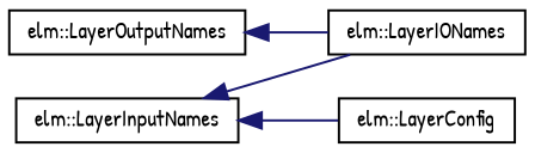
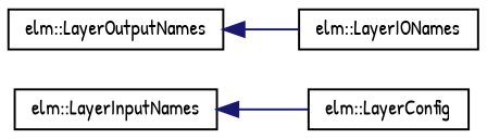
  digraph {
    fontname="Patrick Hand"
    rankdir=LR
    node [color=black fillcolor=white fontname="Patrick Hand" fontsize=10 shape=record style=filled]
    edge [color=midnightblue dir=back fontname="Patrick Hand" fontsize=10 labelfontname=Helvetica labelfontsize=10 style=solid]
    n1 [height=0.2 label="elm::LayerInputNames" width=0.4]
    n2 [height=0.2 label="elm::LayerIONames" width=0.4]
    n3 [height=0.2 label="elm::LayerConfig" width=0.4]
    n4 [height=0.2 label="elm::LayerOutputNames" width=0.4]
-   n1 -> n2
    n1 -> n3
    n4 -> n2
  }
